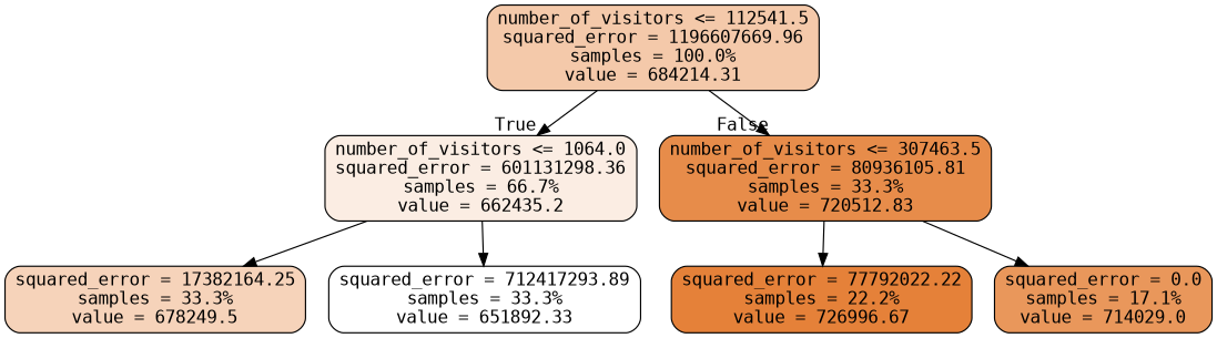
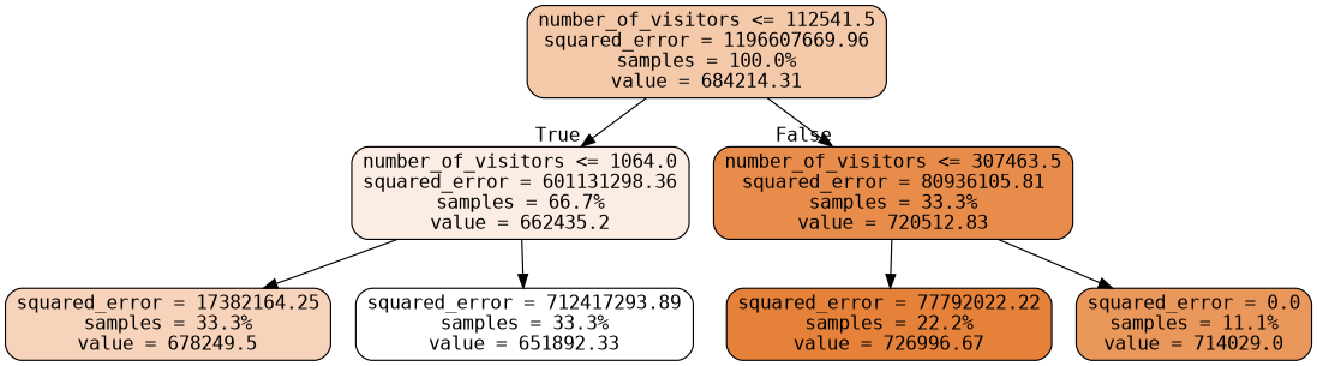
  digraph {
    fontname="DejaVu Sans Mono"
    node [color=black fontname="DejaVu Sans Mono" shape=box style="filled, rounded"]
    edge [fontname="DejaVu Sans Mono"]
    n1 [fillcolor="#f4c9aa" label="number_of_visitors <= 112541.5\nsquared_error = 1196607669.96\nsamples = 100.0%\nvalue = 684214.31"]
    n2 [fillcolor="#fbede3" label="number_of_visitors <= 1064.0\nsquared_error = 601131298.36\nsamples = 66.7%\nvalue = 662435.2"]
    n3 [fillcolor="#e78c4a" label="number_of_visitors <= 307463.5\nsquared_error = 80936105.81\nsamples = 33.3%\nvalue = 720512.83"]
    n4 [fillcolor="#f6d3ba" label="squared_error = 17382164.25\nsamples = 33.3%\nvalue = 678249.5"]
    n5 [fillcolor="#ffffff" label="squared_error = 712417293.89\nsamples = 33.3%\nvalue = 651892.33"]
    n6 [fillcolor="#e58139" label="squared_error = 77792022.22\nsamples = 22.2%\nvalue = 726996.67"]
-   n7 [fillcolor="#e9975b" label="squared_error = 0.0\nsamples = 17.1%\nvalue = 714029.0"]
+   n7 [fillcolor="#e9975b" label="squared_error = 0.0\nsamples = 11.1%\nvalue = 714029.0"]
    n1 -> n2 [headlabel=True labelangle=45 labeldistance=2.5]
    n1 -> n3 [headlabel=False labelangle=-45 labeldistance=2.5]
    n2 -> n4
    n2 -> n5
    n3 -> n6
    n3 -> n7
  }
